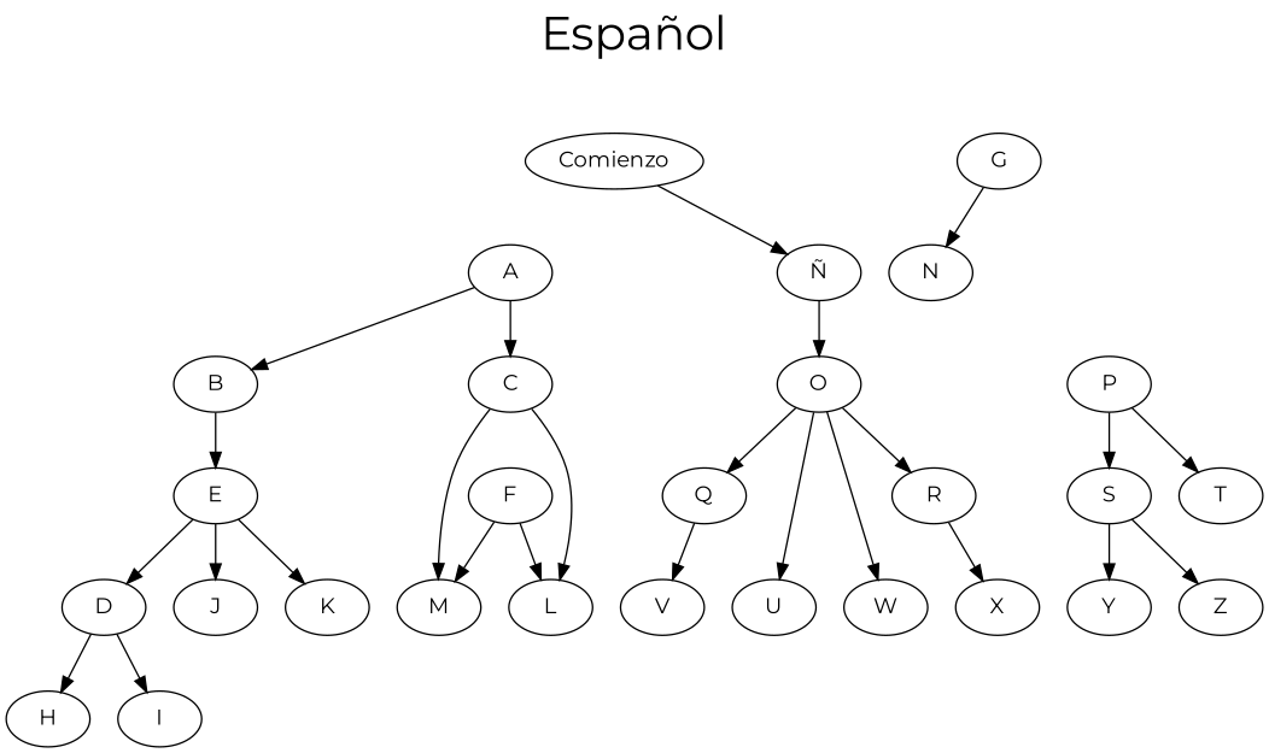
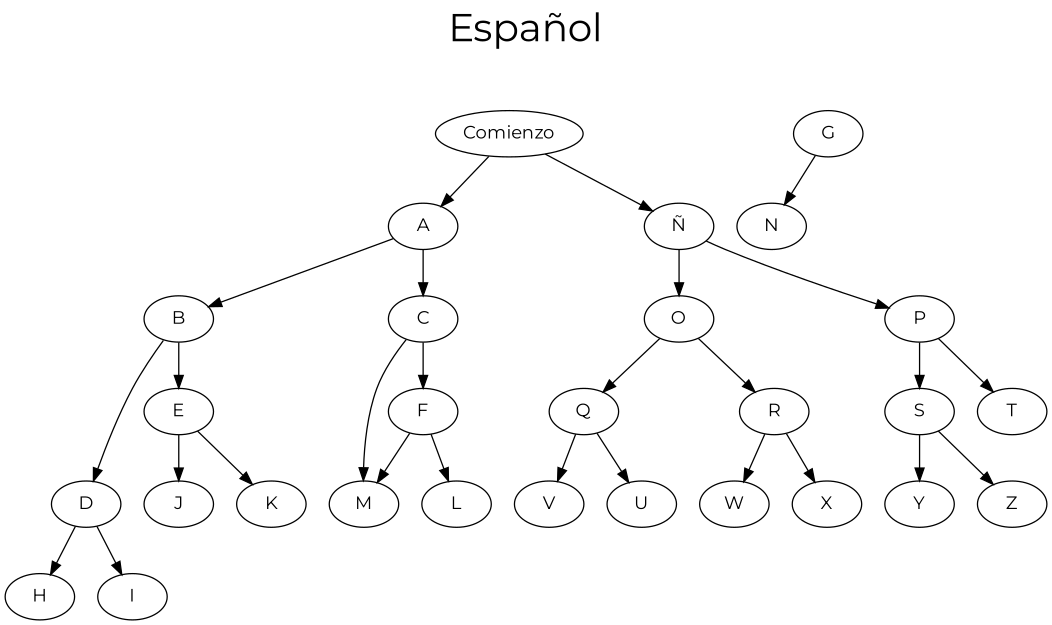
  digraph {
    fontname=Montserrat
    fontsize=30
    label="Español"
    labelloc=top
    node [fontname=Montserrat]
    edge [fontname=Montserrat]
    Comienzo
    A
    "Ñ"
    B
    C
    O
    P
    D
    E
    F
    M
    H
    I
    J
    K
    L
    G
    N
    empty1 [style=invis width=.1]
    Q
    R
    S
    T
    U
    V
    W
    X
    Y
    Z
+   Comienzo -> A
    Comienzo -> "Ñ"
    A -> B
    A -> C
    "Ñ" -> O
-   E -> D
+   "Ñ" -> P
+   B -> D
    B -> E
-   C -> L
+   C -> F
    C -> M
    O -> Q
    O -> R
    P -> S
    P -> T
    D -> H
    D -> I
    E -> J
    E -> K
    F -> M
    F -> L
    G -> N
    G -> empty1 [style=invis]
-   O -> U
+   Q -> U
    Q -> V
-   O -> W
+   R -> W
    R -> X
    S -> Y
    S -> Z
  }
